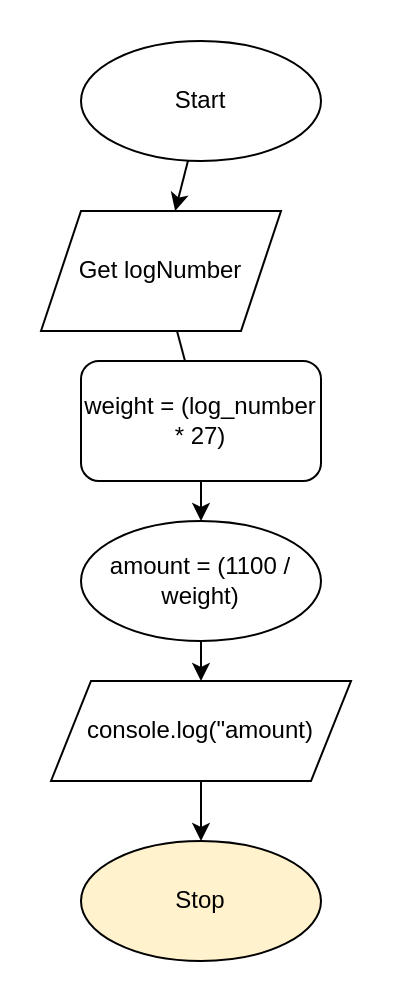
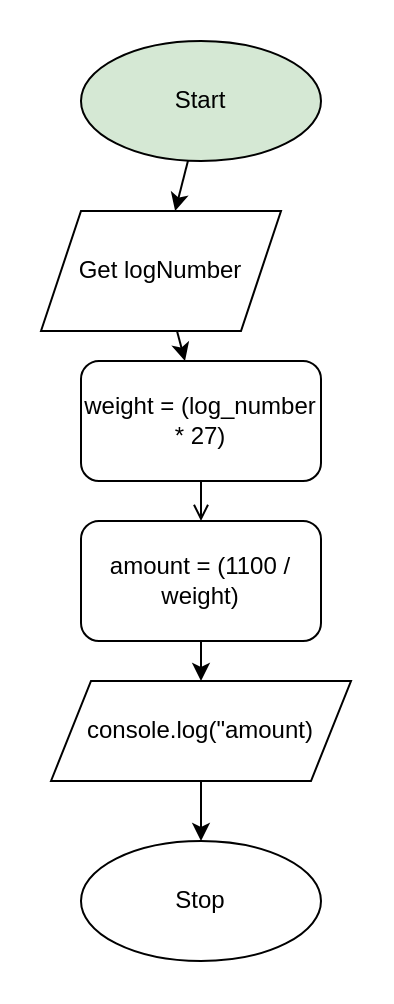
  <mxCell id="0" />
  <mxCell id="1" parent="0" />
  <mxCell id="2" value="" style="edgeStyle=none;html=1;" parent="1" source="3" target="6" edge="1"><mxGeometry relative="1" as="geometry" /></mxCell>
- <mxCell id="3" value="Start" style="ellipse;whiteSpace=wrap;html=1;" parent="1" vertex="1"><mxGeometry x="40" y="20" width="120" height="60" as="geometry" /></mxCell>
- <mxCell id="4" value="Stop" style="ellipse;whiteSpace=wrap;html=1;fillColor=#fff2cc;" parent="1" vertex="1"><mxGeometry x="40" y="420" width="120" height="60" as="geometry" /></mxCell>
- <mxCell id="5" value="" style="edgeStyle=none;html=1;endArrow=none;" parent="1" source="6" target="8" edge="1"><mxGeometry relative="1" as="geometry" /></mxCell>
+ <mxCell id="3" value="Start" style="ellipse;whiteSpace=wrap;html=1;fillColor=#d5e8d4;" parent="1" vertex="1"><mxGeometry x="40" y="20" width="120" height="60" as="geometry" /></mxCell>
+ <mxCell id="4" value="Stop" style="ellipse;whiteSpace=wrap;html=1;" parent="1" vertex="1"><mxGeometry x="40" y="420" width="120" height="60" as="geometry" /></mxCell>
+ <mxCell id="5" value="" style="edgeStyle=none;html=1;" parent="1" source="6" target="8" edge="1"><mxGeometry relative="1" as="geometry" /></mxCell>
  <mxCell id="6" value="Get logNumber" style="shape=parallelogram;perimeter=parallelogramPerimeter;whiteSpace=wrap;html=1;fixedSize=1;" parent="1" vertex="1"><mxGeometry x="20" y="105" width="120" height="60" as="geometry" /></mxCell>
- <mxCell id="7" value="" style="edgeStyle=none;html=1;" parent="1" source="8" target="10" edge="1"><mxGeometry relative="1" as="geometry" /></mxCell>
+ <mxCell id="7" value="" style="edgeStyle=none;html=1;endArrow=open;" parent="1" source="8" target="10" edge="1"><mxGeometry relative="1" as="geometry" /></mxCell>
  <mxCell id="8" value="weight = (log_number * 27)" style="rounded=1;whiteSpace=wrap;html=1;" parent="1" vertex="1"><mxGeometry x="40" y="180" width="120" height="60" as="geometry" /></mxCell>
  <mxCell id="9" value="" style="edgeStyle=none;html=1;" parent="1" source="10" target="12" edge="1"><mxGeometry relative="1" as="geometry" /></mxCell>
- <mxCell id="10" value="amount = (1100 / weight)" style="ellipse;whiteSpace=wrap;html=1;" parent="1" vertex="1"><mxGeometry x="40" y="260" width="120" height="60" as="geometry" /></mxCell>
+ <mxCell id="10" value="amount = (1100 / weight)" style="rounded=1;whiteSpace=wrap;html=1;" parent="1" vertex="1"><mxGeometry x="40" y="260" width="120" height="60" as="geometry" /></mxCell>
  <mxCell id="11" value="" style="edgeStyle=none;html=1;" parent="1" source="12" target="4" edge="1"><mxGeometry relative="1" as="geometry" /></mxCell>
  <mxCell id="12" value="console.log(&quot;amount)" style="shape=parallelogram;perimeter=parallelogramPerimeter;whiteSpace=wrap;html=1;fixedSize=1;" parent="1" vertex="1"><mxGeometry x="25" y="340" width="150" height="50" as="geometry" /></mxCell>
